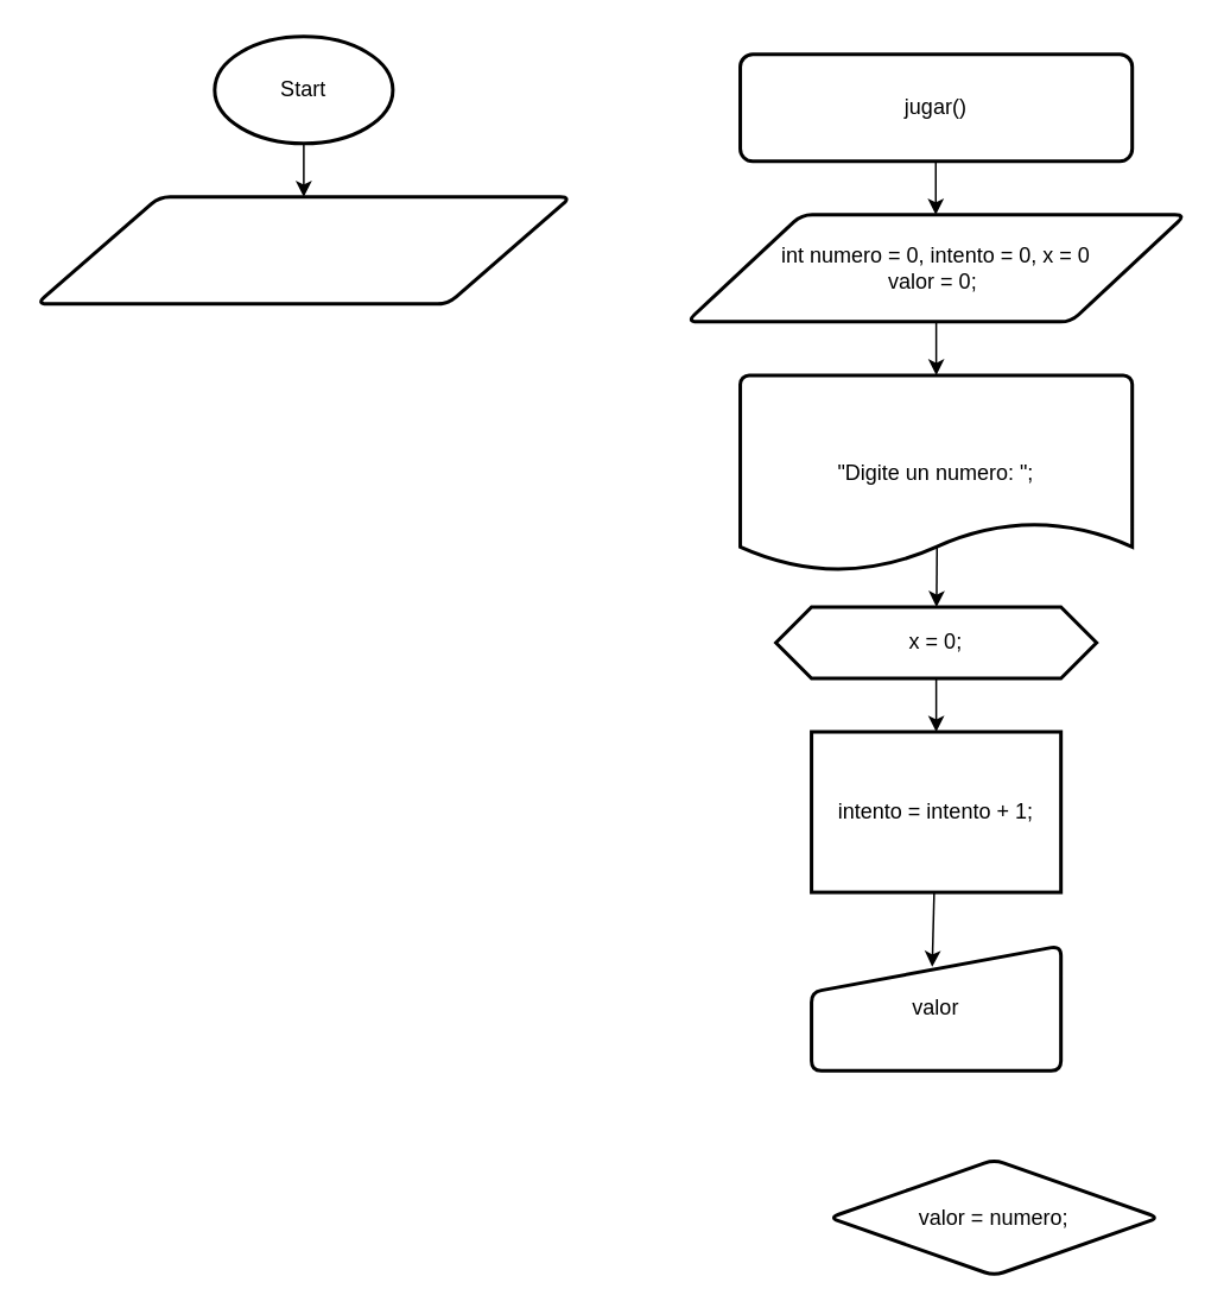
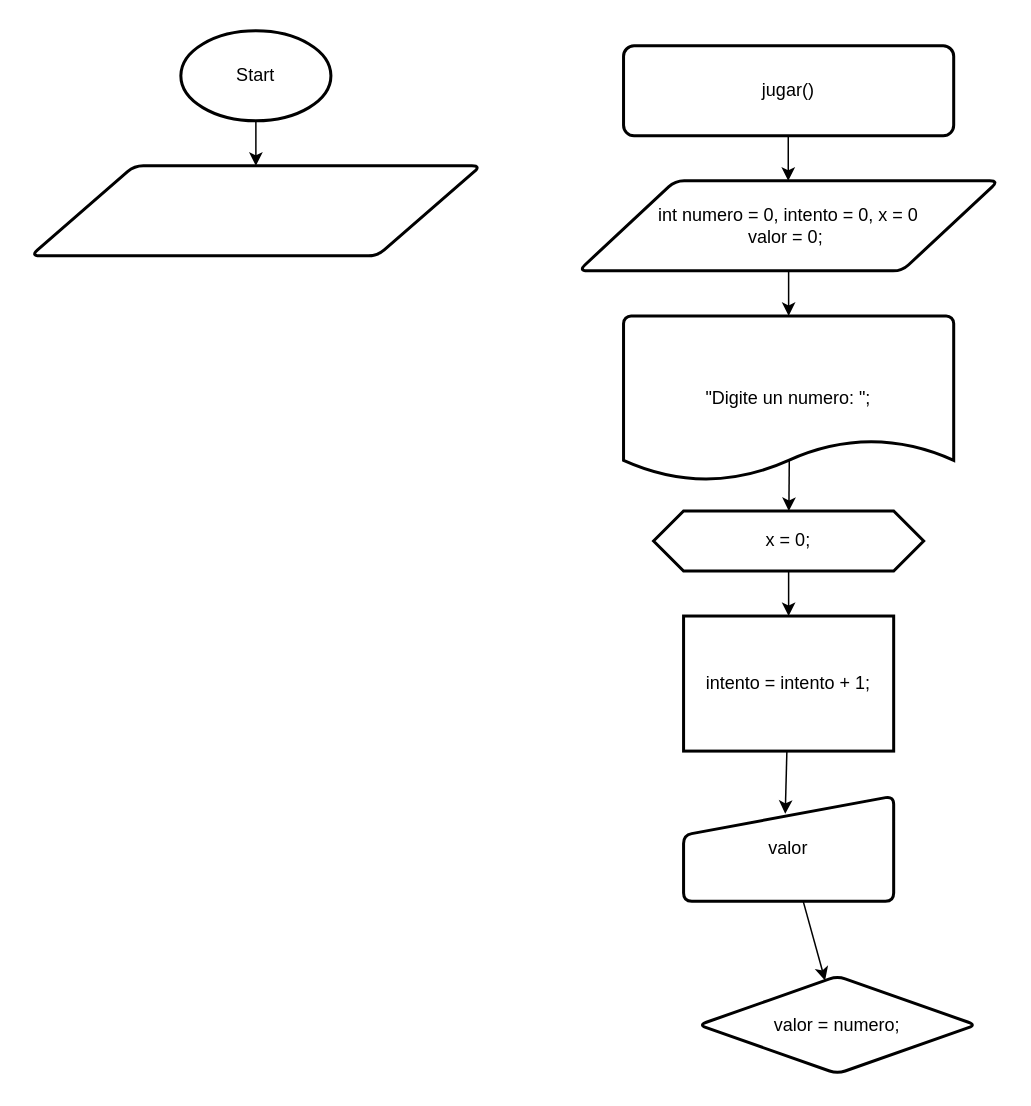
  <mxCell id="0" />
  <mxCell id="1" parent="0" />
  <mxCell id="2" style="edgeStyle=none;html=1;entryX=0.5;entryY=0;entryDx=0;entryDy=0;" edge="1" parent="1" source="3" target="4"><mxGeometry relative="1" as="geometry" /></mxCell>
  <mxCell id="3" value="Start" style="strokeWidth=2;html=1;shape=mxgraph.flowchart.start_1;whiteSpace=wrap;" vertex="1" parent="1"><mxGeometry x="120" y="20" width="100" height="60" as="geometry" /></mxCell>
  <mxCell id="4" value="" style="shape=parallelogram;html=1;strokeWidth=2;perimeter=parallelogramPerimeter;whiteSpace=wrap;rounded=1;arcSize=12;size=0.23;" vertex="1" parent="1"><mxGeometry x="20" y="110" width="300" height="60" as="geometry" /></mxCell>
  <mxCell id="5" value="jugar()" style="rounded=1;whiteSpace=wrap;html=1;absoluteArcSize=1;arcSize=14;strokeWidth=2;" vertex="1" parent="1"><mxGeometry x="415" y="30" width="220" height="60" as="geometry" /></mxCell>
  <mxCell id="6" value="int numero = 0, intento = 0, x = 0&lt;div&gt;valor = 0;&amp;nbsp;&lt;/div&gt;" style="shape=parallelogram;html=1;strokeWidth=2;perimeter=parallelogramPerimeter;whiteSpace=wrap;rounded=1;arcSize=12;size=0.23;" vertex="1" parent="1"><mxGeometry x="385" y="120" width="280" height="60" as="geometry" /></mxCell>
  <mxCell id="7" value="" style="edgeStyle=none;html=1;exitX=0.502;exitY=0.878;exitDx=0;exitDy=0;exitPerimeter=0;" edge="1" parent="1" source="8" target="12"><mxGeometry relative="1" as="geometry" /></mxCell>
  <mxCell id="8" value="&quot;Digite un numero: &quot;;" style="strokeWidth=2;html=1;shape=mxgraph.flowchart.document2;whiteSpace=wrap;size=0.25;" vertex="1" parent="1"><mxGeometry x="415" y="210" width="220" height="110" as="geometry" /></mxCell>
  <mxCell id="9" style="edgeStyle=none;html=1;entryX=0.5;entryY=0;entryDx=0;entryDy=0;entryPerimeter=0;" edge="1" parent="1" source="6" target="8"><mxGeometry relative="1" as="geometry" /></mxCell>
  <mxCell id="10" style="edgeStyle=none;html=1;entryX=0.5;entryY=0;entryDx=0;entryDy=0;entryPerimeter=0;" edge="1" parent="1"><mxGeometry relative="1" as="geometry"><mxPoint x="524.76" y="90" as="sourcePoint" /><mxPoint x="524.76" y="120" as="targetPoint" /></mxGeometry></mxCell>
  <mxCell id="11" value="" style="edgeStyle=none;html=1;" edge="1" parent="1" source="12" target="13"><mxGeometry relative="1" as="geometry" /></mxCell>
  <mxCell id="12" value="x = 0;" style="whiteSpace=wrap;html=1;strokeWidth=2;shape=hexagon;perimeter=hexagonPerimeter2;fixedSize=1;" vertex="1" parent="1"><mxGeometry x="435" y="340" width="180" height="40" as="geometry" /></mxCell>
  <mxCell id="13" value="intento = intento + 1;" style="whiteSpace=wrap;html=1;strokeWidth=2;" vertex="1" parent="1"><mxGeometry x="455" y="410" width="140" height="90" as="geometry" /></mxCell>
+ <mxCell id="14" value="" style="edgeStyle=none;html=1;" edge="1" parent="1" source="15" target="17"><mxGeometry relative="1" as="geometry" /></mxCell>
  <mxCell id="15" value="valor" style="html=1;strokeWidth=2;shape=manualInput;whiteSpace=wrap;rounded=1;size=26;arcSize=11;" vertex="1" parent="1"><mxGeometry x="455" y="530" width="140" height="70" as="geometry" /></mxCell>
  <mxCell id="16" style="edgeStyle=none;html=1;entryX=0.484;entryY=0.169;entryDx=0;entryDy=0;entryPerimeter=0;" edge="1" parent="1" source="13" target="15"><mxGeometry relative="1" as="geometry" /></mxCell>
  <mxCell id="17" value="valor = numero;" style="rhombus;whiteSpace=wrap;html=1;strokeWidth=2;rounded=1;arcSize=11;" vertex="1" parent="1"><mxGeometry x="465" y="650" width="185" height="65" as="geometry" /></mxCell>
